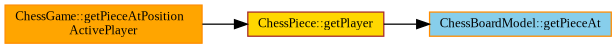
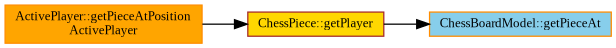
  digraph {
    fontname="Liberation Serif"
    rankdir=LR
    node [color=darkorange fontname="Liberation Serif" fontsize=10 shape=box style=filled]
    edge [color=black fontname="Liberation Serif" fontsize=10 labelfontname=Helvetica labelfontsize=10 style=solid]
-   n1 [fillcolor=orange fontcolor=black height=0.2 label="ChessGame::getPieceAtPosition\lActivePlayer" width=0.4]
+   n1 [fillcolor=orange fontcolor=black height=0.2 label="ActivePlayer::getPieceAtPosition\lActivePlayer" width=0.4]
    n2 [color=brown fillcolor=gold height=0.2 label="ChessPiece::getPlayer" width=0.4]
    n3 [fillcolor=skyblue height=0.2 label="ChessBoardModel::getPieceAt" width=0.4]
    n1 -> n2
    n2 -> n3
  }
